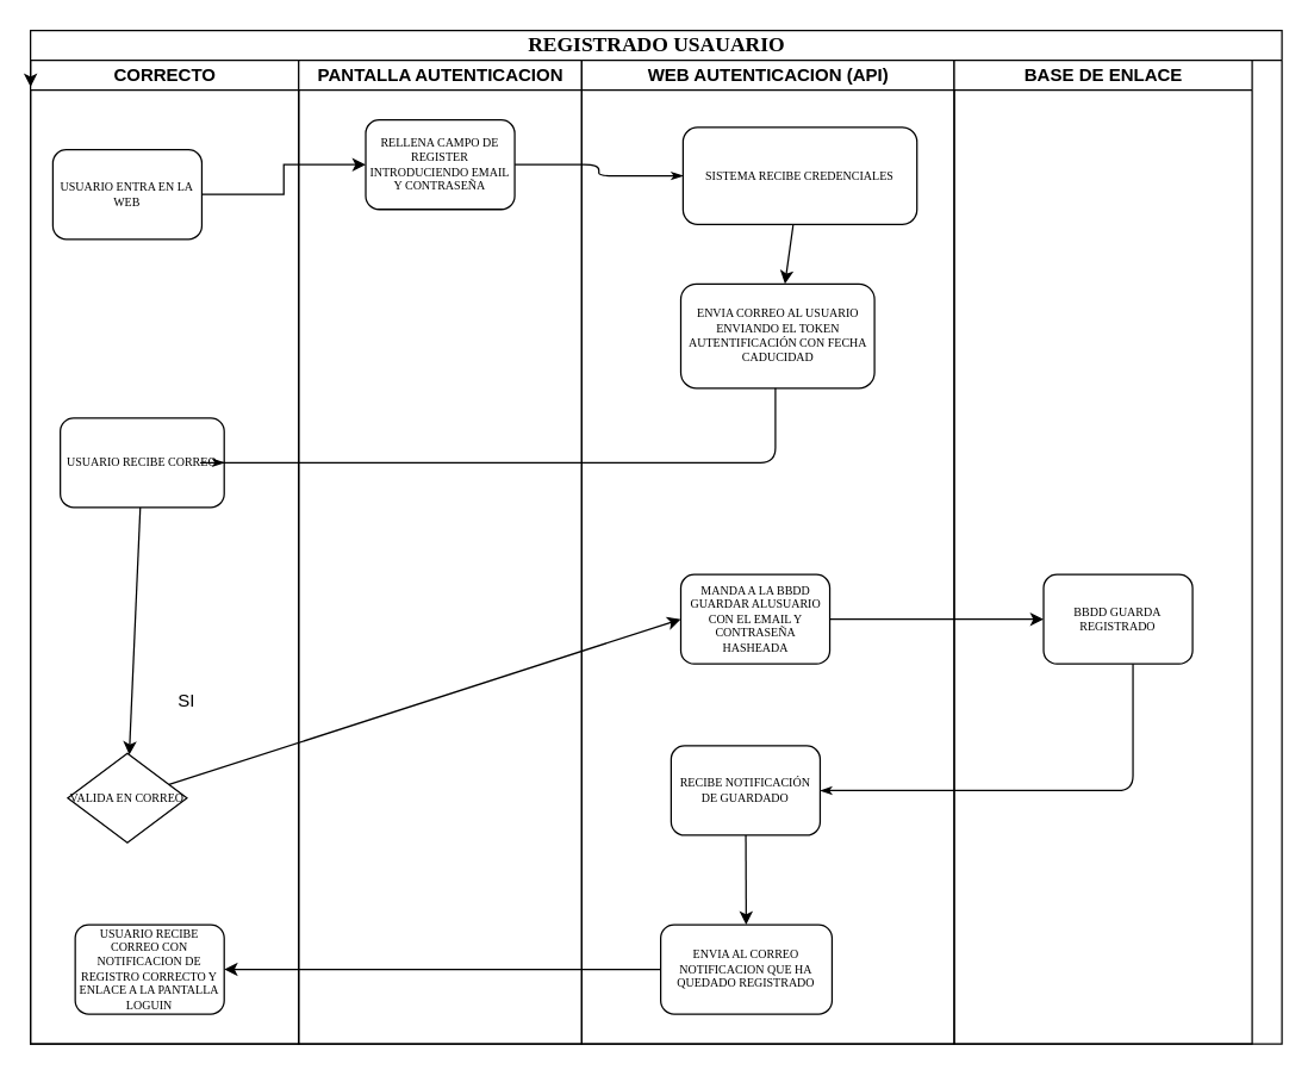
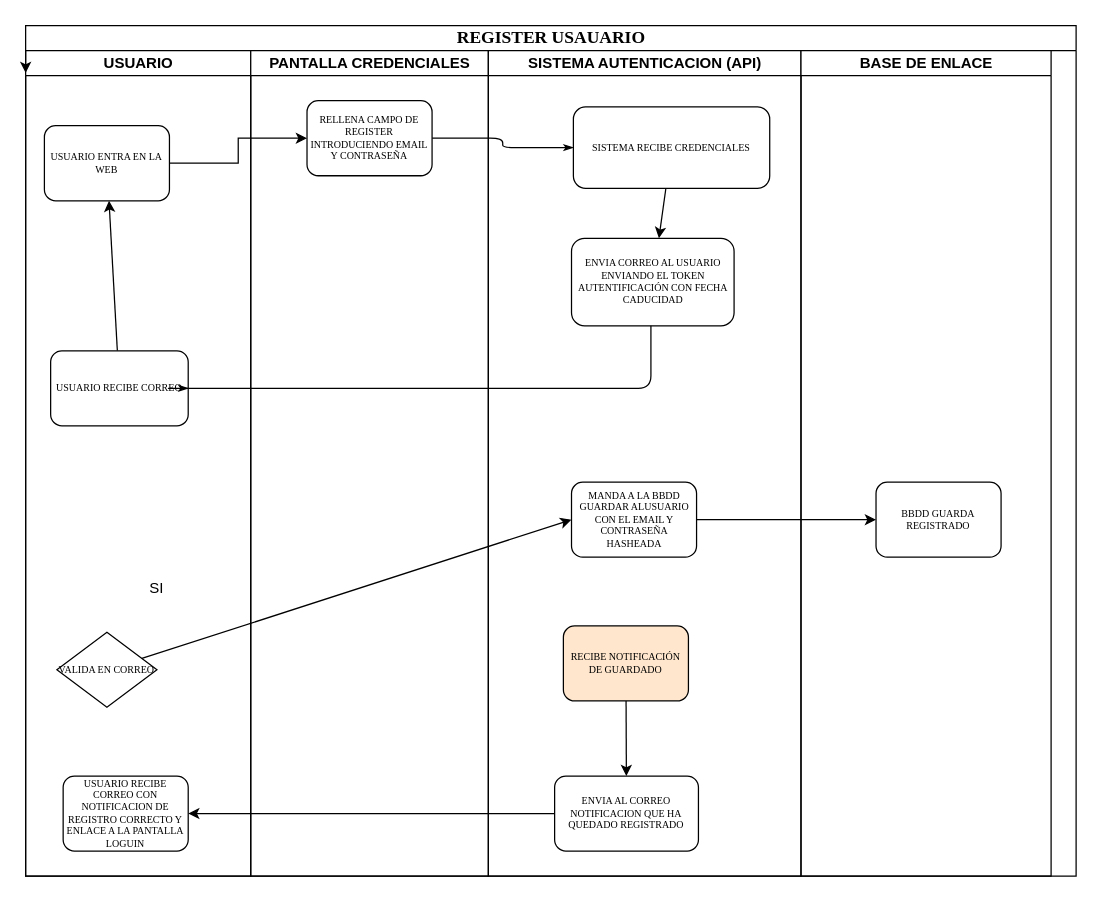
  <mxCell id="0" />
  <mxCell id="1" parent="0" />
- <mxCell id="2" value="&lt;font style=&quot;font-size: 14px;&quot;&gt;REGISTRADO USAUARIO&lt;/font&gt;" style="swimlane;html=1;childLayout=stackLayout;startSize=20;rounded=0;shadow=0;labelBackgroundColor=none;strokeWidth=1;fontFamily=Verdana;fontSize=8;align=center;" parent="1" vertex="1"><mxGeometry x="20" y="20" width="840" height="680" as="geometry" /></mxCell>
- <mxCell id="3" value="CORRECTO" style="swimlane;html=1;startSize=20;" parent="2" vertex="1"><mxGeometry y="20" width="180" height="660" as="geometry" /></mxCell>
+ <mxCell id="2" value="&lt;font style=&quot;font-size: 14px;&quot;&gt;REGISTER USAUARIO&lt;/font&gt;" style="swimlane;html=1;childLayout=stackLayout;startSize=20;rounded=0;shadow=0;labelBackgroundColor=none;strokeWidth=1;fontFamily=Verdana;fontSize=8;align=center;" parent="1" vertex="1"><mxGeometry x="20" y="20" width="840" height="680" as="geometry" /></mxCell>
+ <mxCell id="3" value="USUARIO" style="swimlane;html=1;startSize=20;" parent="2" vertex="1"><mxGeometry y="20" width="180" height="660" as="geometry" /></mxCell>
  <mxCell id="4" value="USUARIO ENTRA EN LA WEB" style="rounded=1;whiteSpace=wrap;html=1;shadow=0;labelBackgroundColor=none;strokeWidth=1;fontFamily=Verdana;fontSize=8;align=center;" parent="3" vertex="1"><mxGeometry x="15" y="60" width="100" height="60" as="geometry" /></mxCell>
  <mxCell id="5" value="USUARIO RECIBE CORREO CON NOTIFICACION DE REGISTRO CORRECTO Y ENLACE A LA PANTALLA LOGUIN" style="rounded=1;whiteSpace=wrap;html=1;shadow=0;labelBackgroundColor=none;strokeWidth=1;fontFamily=Verdana;fontSize=8;align=center;" parent="3" vertex="1"><mxGeometry x="30" y="580" width="100" height="60" as="geometry" /></mxCell>
- <mxCell id="6" value="" style="edgeStyle=none;html=1;" parent="3" source="7" target="8" edge="1"><mxGeometry relative="1" as="geometry" /></mxCell>
+ <mxCell id="6" value="" style="edgeStyle=none;html=1;" parent="3" source="7" target="4" edge="1"><mxGeometry relative="1" as="geometry" /></mxCell>
  <mxCell id="7" value="USUARIO RECIBE CORREO" style="rounded=1;whiteSpace=wrap;html=1;shadow=0;labelBackgroundColor=none;strokeWidth=1;fontFamily=Verdana;fontSize=8;align=center;" parent="3" vertex="1"><mxGeometry x="20" y="240" width="110" height="60" as="geometry" /></mxCell>
  <mxCell id="8" value="VALIDA EN CORREO" style="rhombus;whiteSpace=wrap;html=1;rounded=0;shadow=0;labelBackgroundColor=none;strokeWidth=1;fontFamily=Verdana;fontSize=8;align=center;" parent="3" vertex="1"><mxGeometry x="25" y="465" width="80" height="60" as="geometry" /></mxCell>
  <mxCell id="9" value="SI" style="text;html=1;align=center;verticalAlign=middle;whiteSpace=wrap;rounded=0;" parent="3" vertex="1"><mxGeometry x="75" y="415" width="60" height="30" as="geometry" /></mxCell>
  <mxCell id="10" style="edgeStyle=orthogonalEdgeStyle;rounded=1;html=1;labelBackgroundColor=none;startArrow=none;startFill=0;startSize=5;endArrow=classicThin;endFill=1;endSize=5;jettySize=auto;orthogonalLoop=1;strokeWidth=1;fontFamily=Verdana;fontSize=8" parent="2" source="12" target="15" edge="1"><mxGeometry relative="1" as="geometry" /></mxCell>
- <mxCell id="11" value="PANTALLA AUTENTICACION" style="swimlane;html=1;startSize=20;" parent="2" vertex="1"><mxGeometry x="180" y="20" width="190" height="660" as="geometry" /></mxCell>
+ <mxCell id="11" value="PANTALLA CREDENCIALES" style="swimlane;html=1;startSize=20;" parent="2" vertex="1"><mxGeometry x="180" y="20" width="190" height="660" as="geometry" /></mxCell>
  <mxCell id="12" value="RELLENA CAMPO DE REGISTER INTRODUCIENDO EMAIL Y CONTRASEÑA" style="rounded=1;whiteSpace=wrap;html=1;shadow=0;labelBackgroundColor=none;strokeWidth=1;fontFamily=Verdana;fontSize=8;align=center;" parent="11" vertex="1"><mxGeometry x="45" y="40" width="100" height="60" as="geometry" /></mxCell>
- <mxCell id="13" value="WEB AUTENTICACION (API)" style="swimlane;html=1;startSize=20;" parent="2" vertex="1"><mxGeometry x="370" y="20" width="250" height="660" as="geometry" /></mxCell>
+ <mxCell id="13" value="SISTEMA AUTENTICACION (API)" style="swimlane;html=1;startSize=20;" parent="2" vertex="1"><mxGeometry x="370" y="20" width="250" height="660" as="geometry" /></mxCell>
  <mxCell id="14" value="" style="edgeStyle=none;html=1;" parent="13" source="15" target="18" edge="1"><mxGeometry relative="1" as="geometry" /></mxCell>
  <mxCell id="15" value="SISTEMA RECIBE CREDENCIALES" style="rounded=1;whiteSpace=wrap;html=1;shadow=0;labelBackgroundColor=none;strokeWidth=1;fontFamily=Verdana;fontSize=8;align=center;" parent="13" vertex="1"><mxGeometry x="68" y="45" width="157" height="65" as="geometry" /></mxCell>
  <mxCell id="16" value="" style="edgeStyle=none;html=1;" parent="13" source="17" target="20" edge="1"><mxGeometry relative="1" as="geometry" /></mxCell>
- <mxCell id="17" value="RECIBE NOTIFICACIÓN DE GUARDADO" style="rounded=1;whiteSpace=wrap;html=1;shadow=0;labelBackgroundColor=none;strokeWidth=1;fontFamily=Verdana;fontSize=8;align=center;" parent="13" vertex="1"><mxGeometry x="60" y="460" width="100" height="60" as="geometry" /></mxCell>
+ <mxCell id="17" value="RECIBE NOTIFICACIÓN DE GUARDADO" style="rounded=1;whiteSpace=wrap;html=1;shadow=0;labelBackgroundColor=none;strokeWidth=1;fontFamily=Verdana;fontSize=8;align=center;fillColor=#ffe6cc;" parent="13" vertex="1"><mxGeometry x="60" y="460" width="100" height="60" as="geometry" /></mxCell>
  <mxCell id="18" value="ENVIA CORREO AL USUARIO ENVIANDO EL TOKEN AUTENTIFICACIÓN CON FECHA CADUCIDAD" style="rounded=1;whiteSpace=wrap;html=1;shadow=0;labelBackgroundColor=none;strokeWidth=1;fontFamily=Verdana;fontSize=8;align=center;" parent="13" vertex="1"><mxGeometry x="66.5" y="150" width="130" height="70" as="geometry" /></mxCell>
  <mxCell id="19" value="MANDA A LA BBDD GUARDAR ALUSUARIO CON EL EMAIL Y CONTRASEÑA HASHEADA" style="rounded=1;whiteSpace=wrap;html=1;shadow=0;labelBackgroundColor=none;strokeWidth=1;fontFamily=Verdana;fontSize=8;align=center;" parent="13" vertex="1"><mxGeometry x="66.5" y="345" width="100" height="60" as="geometry" /></mxCell>
  <mxCell id="20" value="ENVIA AL CORREO NOTIFICACION QUE HA QUEDADO REGISTRADO" style="rounded=1;whiteSpace=wrap;html=1;shadow=0;labelBackgroundColor=none;strokeWidth=1;fontFamily=Verdana;fontSize=8;align=center;" parent="13" vertex="1"><mxGeometry x="53" y="580" width="115" height="60" as="geometry" /></mxCell>
  <mxCell id="21" style="edgeStyle=orthogonalEdgeStyle;rounded=1;html=1;labelBackgroundColor=none;startArrow=none;startFill=0;startSize=5;endArrow=classicThin;endFill=1;endSize=5;jettySize=auto;orthogonalLoop=1;strokeWidth=1;fontFamily=Verdana;fontSize=8;entryX=1;entryY=0.5;entryDx=0;entryDy=0;" parent="13" target="7" edge="1"><mxGeometry relative="1" as="geometry"><Array as="points"><mxPoint x="130" y="270" /><mxPoint x="-260" y="270" /></Array><mxPoint x="130" y="220" as="sourcePoint" /><mxPoint x="-170" y="270" as="targetPoint" /></mxGeometry></mxCell>
  <mxCell id="22" value="BASE DE ENLACE" style="swimlane;html=1;startSize=20;" parent="2" vertex="1"><mxGeometry x="620" y="20" width="200" height="660" as="geometry" /></mxCell>
  <mxCell id="23" value="BBDD GUARDA REGISTRADO" style="rounded=1;whiteSpace=wrap;html=1;shadow=0;labelBackgroundColor=none;strokeWidth=1;fontFamily=Verdana;fontSize=8;align=center;" parent="22" vertex="1"><mxGeometry x="60" y="345" width="100" height="60" as="geometry" /></mxCell>
  <mxCell id="24" value="" style="edgeStyle=orthogonalEdgeStyle;rounded=0;orthogonalLoop=1;jettySize=auto;html=1;" parent="2" source="4" target="12" edge="1"><mxGeometry relative="1" as="geometry" /></mxCell>
- <mxCell id="25" style="edgeStyle=orthogonalEdgeStyle;rounded=1;html=1;labelBackgroundColor=none;startArrow=none;startFill=0;startSize=5;endArrow=classicThin;endFill=1;endSize=5;jettySize=auto;orthogonalLoop=1;strokeWidth=1;fontFamily=Verdana;fontSize=8;entryX=1;entryY=0.5;entryDx=0;entryDy=0;" parent="2" source="23" target="17" edge="1"><mxGeometry relative="1" as="geometry"><Array as="points"><mxPoint x="740" y="510" /></Array></mxGeometry></mxCell>
  <mxCell id="26" style="edgeStyle=orthogonalEdgeStyle;rounded=0;orthogonalLoop=1;jettySize=auto;html=1;exitX=0;exitY=0;exitDx=0;exitDy=0;entryX=0;entryY=0.027;entryDx=0;entryDy=0;entryPerimeter=0;" parent="2" source="3" target="3" edge="1"><mxGeometry relative="1" as="geometry" /></mxCell>
  <mxCell id="27" value="" style="edgeStyle=orthogonalEdgeStyle;rounded=0;orthogonalLoop=1;jettySize=auto;html=1;" parent="2" source="20" target="5" edge="1"><mxGeometry relative="1" as="geometry" /></mxCell>
  <mxCell id="28" value="" style="edgeStyle=none;html=1;entryX=0;entryY=0.5;entryDx=0;entryDy=0;" parent="2" source="8" target="19" edge="1"><mxGeometry relative="1" as="geometry" /></mxCell>
  <mxCell id="29" value="" style="endArrow=classic;html=1;entryX=0;entryY=0.5;entryDx=0;entryDy=0;exitX=1;exitY=0.5;exitDx=0;exitDy=0;" parent="2" source="19" target="23" edge="1"><mxGeometry width="50" height="50" relative="1" as="geometry"><mxPoint x="380" y="400" as="sourcePoint" /><mxPoint x="430" y="350" as="targetPoint" /></mxGeometry></mxCell>
